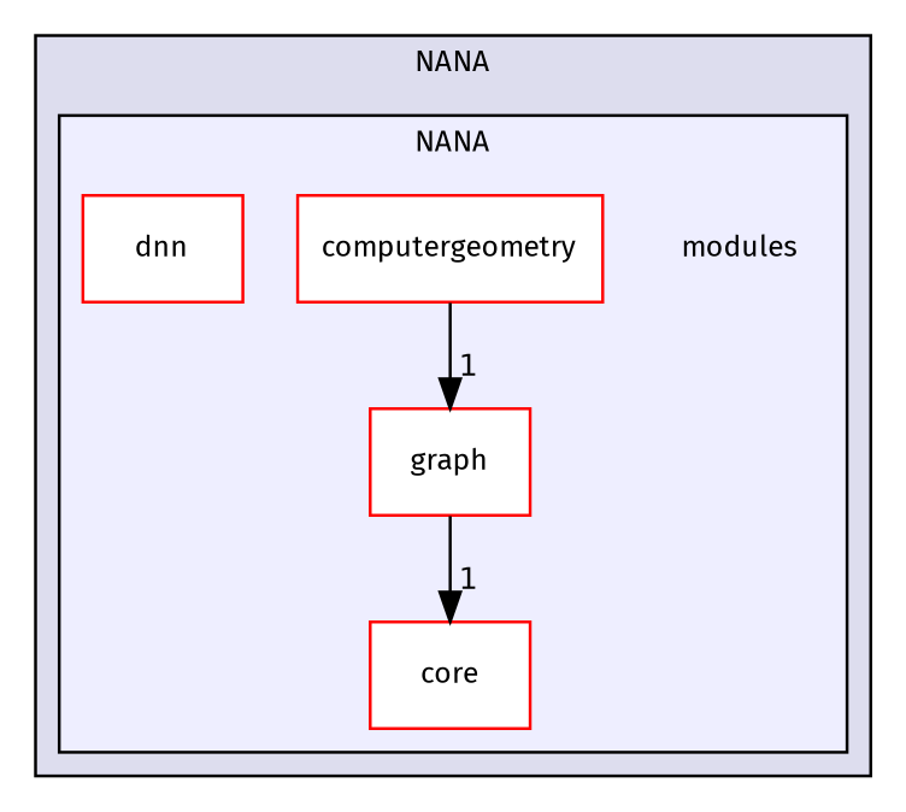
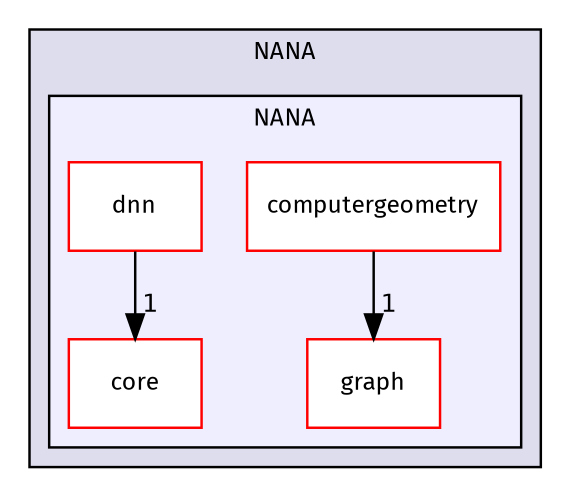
  digraph {
    compound=true
    fontname="Fira Sans"
    node [fontname="Fira Sans" fontsize=10 shape=box color=red fillcolor=white style=filled]
    edge [fontname="Fira Sans" headlabel=1 labeldistance=1.5 labelfontname=Helvetica labelfontsize=10]
-   n1 [label=modules shape=plaintext color="" fillcolor="" style=""]
    n2 [label=computergeometry]
    n3 [label=core]
    n4 [label=dnn]
    n5 [label="graph"]
    subgraph cluster_1 {
      bgcolor="#ddddee"
      fontsize=10
      label=NANA
      pencolor=black
      subgraph cluster_2 {
        bgcolor="#eeeeff"
        fontsize=10
        label=NANA
        pencolor=black
-       n1
        n2
        n3
        n4
        n5
      }
    }
    n2 -> n5
-   n5 -> n3
+   n4 -> n3
  }
